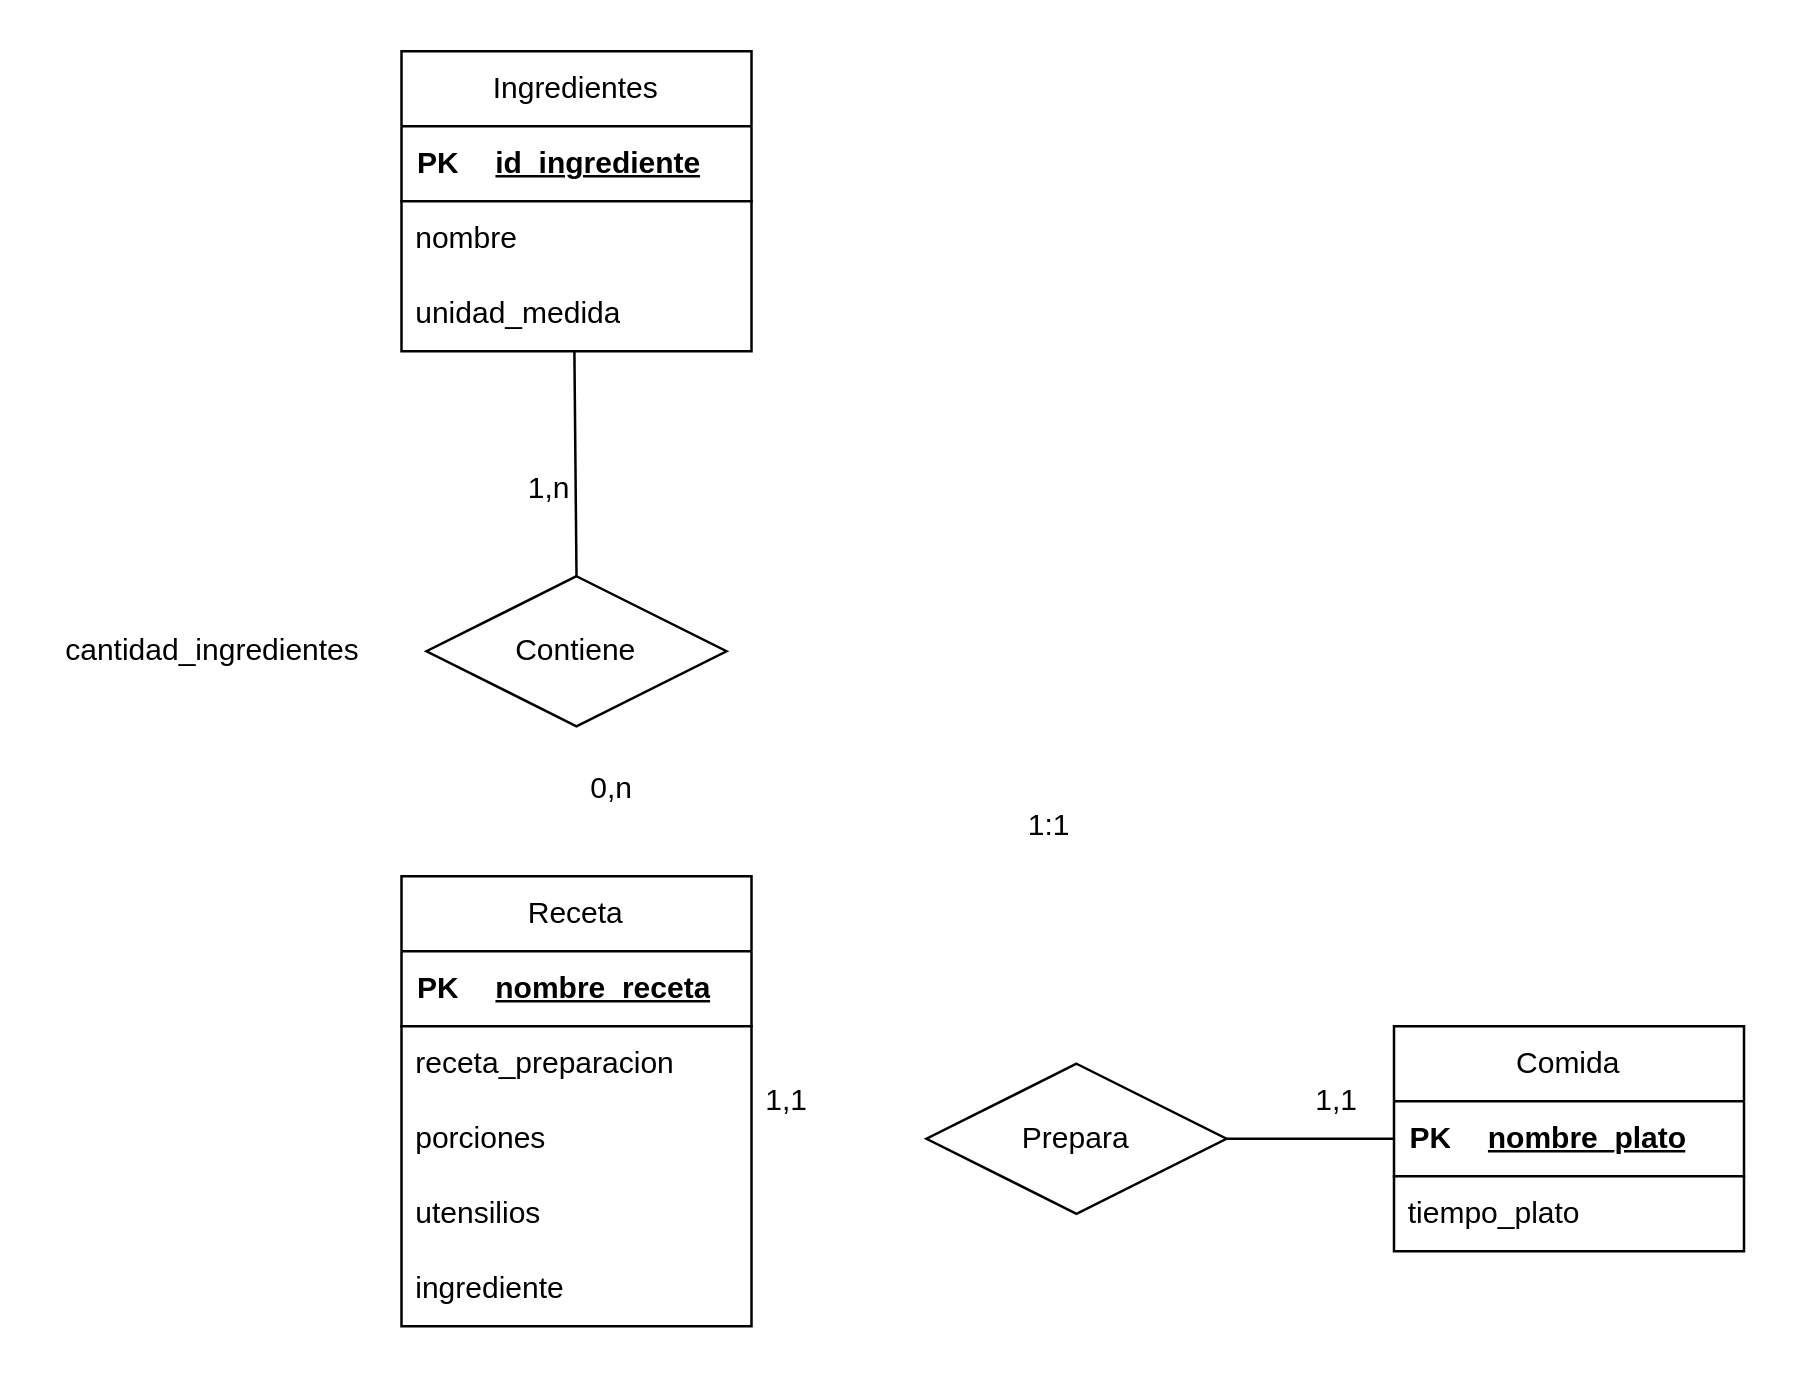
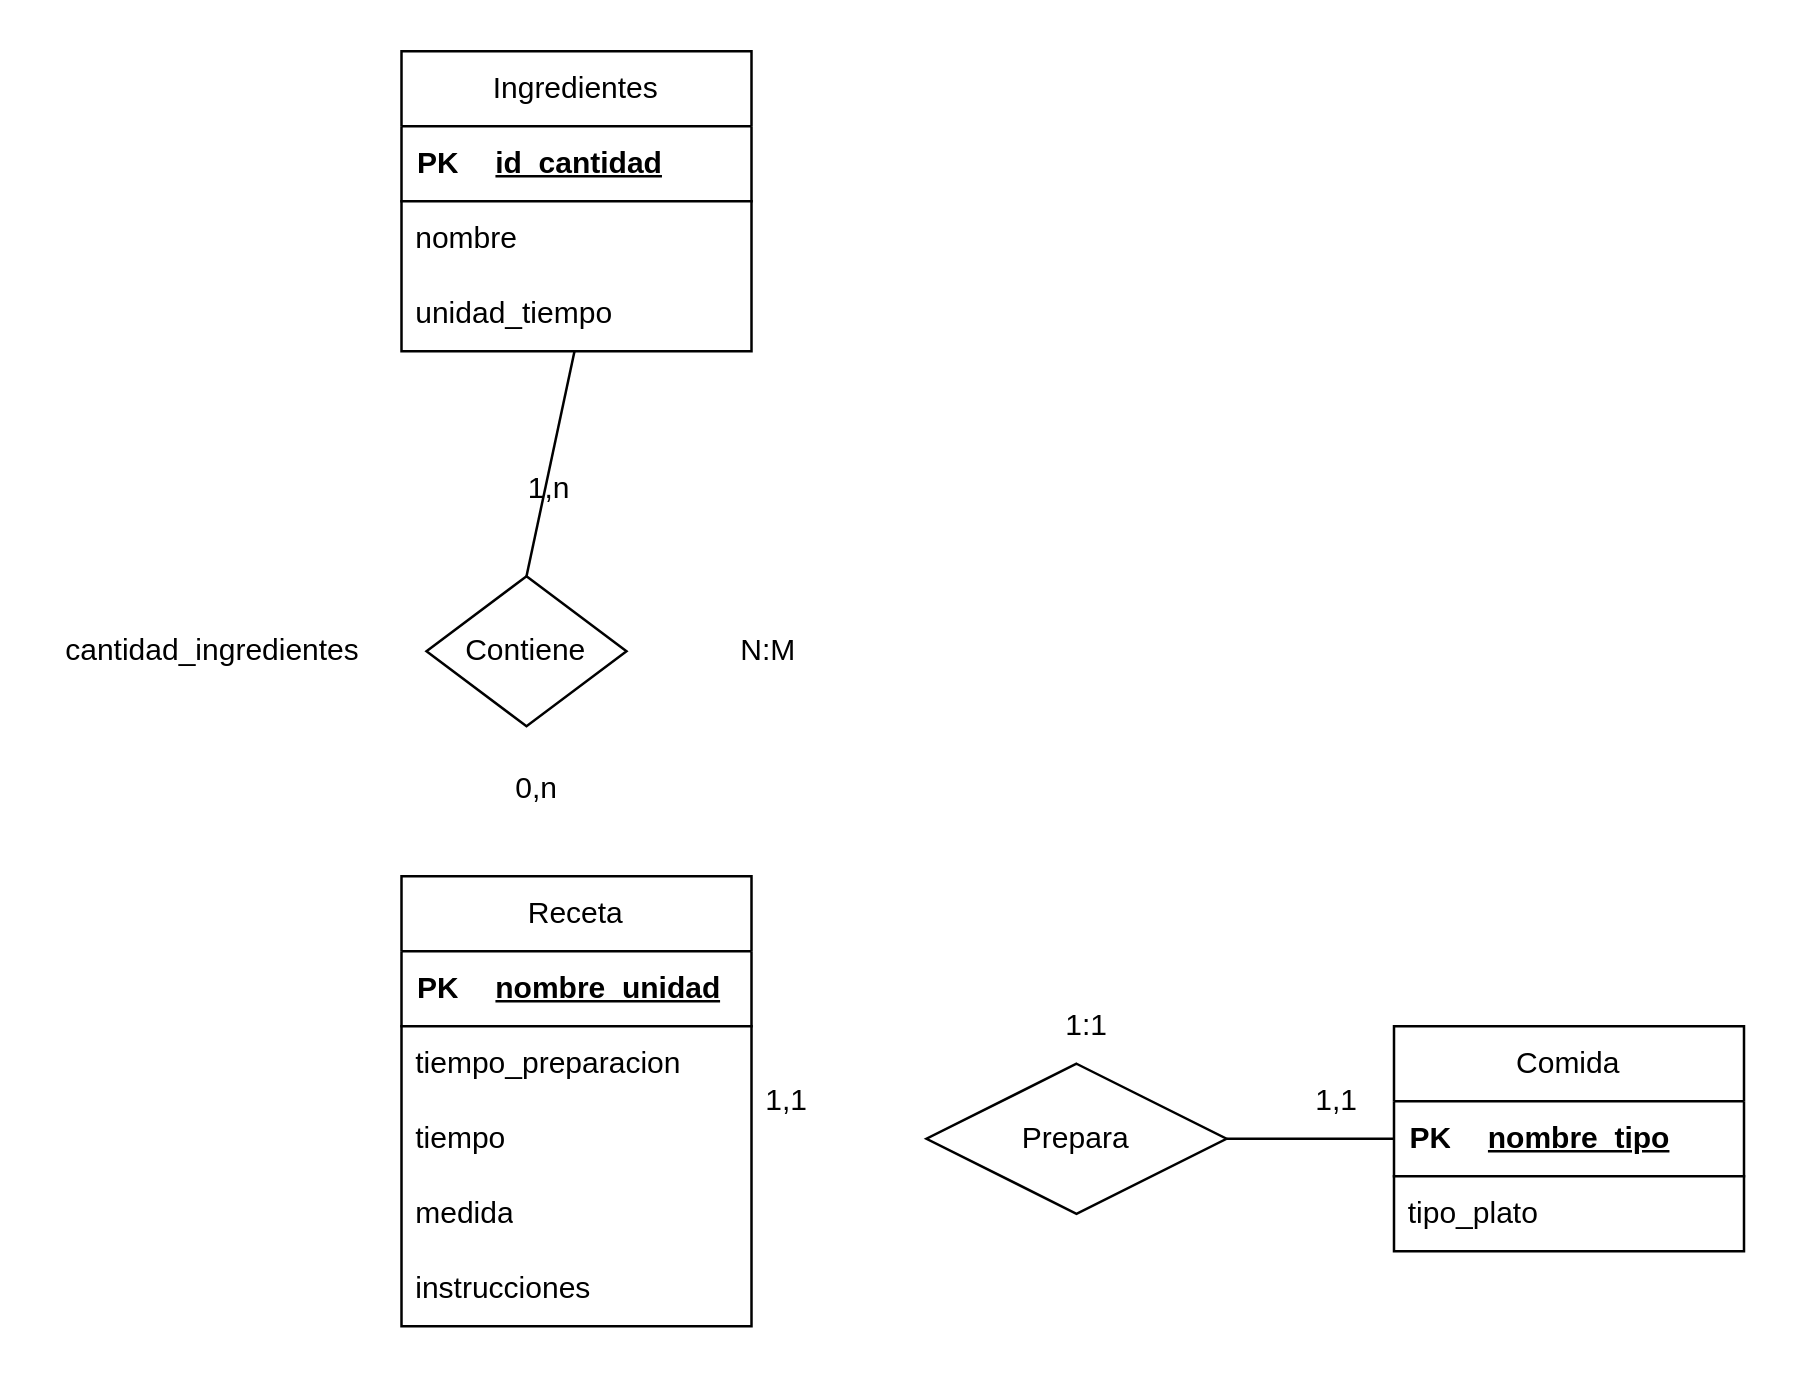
  <mxCell id="0" />
  <mxCell id="1" parent="0" />
  <mxCell id="2" value="Receta" style="swimlane;fontStyle=0;childLayout=stackLayout;horizontal=1;startSize=30;horizontalStack=0;resizeParent=1;resizeParentMax=0;resizeLast=0;collapsible=1;marginBottom=0;whiteSpace=wrap;html=1;" vertex="1" parent="1"><mxGeometry x="160" y="350" width="140" height="180" as="geometry" /></mxCell>
  <mxCell id="3" value="" style="shape=table;startSize=0;container=1;collapsible=1;childLayout=tableLayout;fixedRows=1;rowLines=0;fontStyle=0;align=center;resizeLast=1;strokeColor=none;fillColor=none;collapsible=0;" vertex="1" parent="2"><mxGeometry y="30" width="140" height="30" as="geometry" /></mxCell>
  <mxCell id="4" value="" style="shape=tableRow;horizontal=0;startSize=0;swimlaneHead=0;swimlaneBody=0;fillColor=none;collapsible=0;dropTarget=0;points=[[0,0.5],[1,0.5]];portConstraint=eastwest;top=0;left=0;right=0;bottom=1;" vertex="1" parent="3"><mxGeometry width="140" height="30" as="geometry" /></mxCell>
  <mxCell id="5" value="PK" style="shape=partialRectangle;connectable=0;fillColor=none;top=0;left=0;bottom=0;right=0;fontStyle=1;overflow=hidden;whiteSpace=wrap;html=1;" vertex="1" parent="4"><mxGeometry width="30" height="30" as="geometry"><mxRectangle width="30" height="30" as="alternateBounds" /></mxGeometry></mxCell>
- <mxCell id="6" value="nombre_receta" style="shape=partialRectangle;connectable=0;fillColor=none;top=0;left=0;bottom=0;right=0;align=left;spacingLeft=6;fontStyle=5;overflow=hidden;whiteSpace=wrap;html=1;" vertex="1" parent="4"><mxGeometry x="30" width="110" height="30" as="geometry"><mxRectangle width="110" height="30" as="alternateBounds" /></mxGeometry></mxCell>
- <mxCell id="7" value="receta_preparacion" style="text;strokeColor=none;fillColor=none;align=left;verticalAlign=middle;spacingLeft=4;spacingRight=4;overflow=hidden;points=[[0,0.5],[1,0.5]];portConstraint=eastwest;rotatable=0;whiteSpace=wrap;html=1;" vertex="1" parent="2"><mxGeometry y="60" width="140" height="30" as="geometry" /></mxCell>
- <mxCell id="8" value="porciones" style="text;strokeColor=none;fillColor=none;align=left;verticalAlign=middle;spacingLeft=4;spacingRight=4;overflow=hidden;points=[[0,0.5],[1,0.5]];portConstraint=eastwest;rotatable=0;whiteSpace=wrap;html=1;" vertex="1" parent="2"><mxGeometry y="90" width="140" height="30" as="geometry" /></mxCell>
- <mxCell id="9" value="utensilios" style="text;strokeColor=none;fillColor=none;align=left;verticalAlign=middle;spacingLeft=4;spacingRight=4;overflow=hidden;points=[[0,0.5],[1,0.5]];portConstraint=eastwest;rotatable=0;whiteSpace=wrap;html=1;" vertex="1" parent="2"><mxGeometry y="120" width="140" height="30" as="geometry" /></mxCell>
- <mxCell id="10" value="ingrediente" style="text;strokeColor=none;fillColor=none;align=left;verticalAlign=middle;spacingLeft=4;spacingRight=4;overflow=hidden;points=[[0,0.5],[1,0.5]];portConstraint=eastwest;rotatable=0;whiteSpace=wrap;html=1;" vertex="1" parent="2"><mxGeometry y="150" width="140" height="30" as="geometry" /></mxCell>
+ <mxCell id="6" value="nombre_unidad" style="shape=partialRectangle;connectable=0;fillColor=none;top=0;left=0;bottom=0;right=0;align=left;spacingLeft=6;fontStyle=5;overflow=hidden;whiteSpace=wrap;html=1;" vertex="1" parent="4"><mxGeometry x="30" width="110" height="30" as="geometry"><mxRectangle width="110" height="30" as="alternateBounds" /></mxGeometry></mxCell>
+ <mxCell id="7" value="tiempo_preparacion" style="text;strokeColor=none;fillColor=none;align=left;verticalAlign=middle;spacingLeft=4;spacingRight=4;overflow=hidden;points=[[0,0.5],[1,0.5]];portConstraint=eastwest;rotatable=0;whiteSpace=wrap;html=1;" vertex="1" parent="2"><mxGeometry y="60" width="140" height="30" as="geometry" /></mxCell>
+ <mxCell id="8" value="tiempo" style="text;strokeColor=none;fillColor=none;align=left;verticalAlign=middle;spacingLeft=4;spacingRight=4;overflow=hidden;points=[[0,0.5],[1,0.5]];portConstraint=eastwest;rotatable=0;whiteSpace=wrap;html=1;" vertex="1" parent="2"><mxGeometry y="90" width="140" height="30" as="geometry" /></mxCell>
+ <mxCell id="9" value="medida" style="text;strokeColor=none;fillColor=none;align=left;verticalAlign=middle;spacingLeft=4;spacingRight=4;overflow=hidden;points=[[0,0.5],[1,0.5]];portConstraint=eastwest;rotatable=0;whiteSpace=wrap;html=1;" vertex="1" parent="2"><mxGeometry y="120" width="140" height="30" as="geometry" /></mxCell>
+ <mxCell id="10" value="instrucciones" style="text;strokeColor=none;fillColor=none;align=left;verticalAlign=middle;spacingLeft=4;spacingRight=4;overflow=hidden;points=[[0,0.5],[1,0.5]];portConstraint=eastwest;rotatable=0;whiteSpace=wrap;html=1;" vertex="1" parent="2"><mxGeometry y="150" width="140" height="30" as="geometry" /></mxCell>
  <mxCell id="11" value="Ingredientes" style="swimlane;fontStyle=0;childLayout=stackLayout;horizontal=1;startSize=30;horizontalStack=0;resizeParent=1;resizeParentMax=0;resizeLast=0;collapsible=1;marginBottom=0;whiteSpace=wrap;html=1;" vertex="1" parent="1"><mxGeometry x="160" y="20" width="140" height="120" as="geometry" /></mxCell>
  <mxCell id="12" value="" style="shape=table;startSize=0;container=1;collapsible=1;childLayout=tableLayout;fixedRows=1;rowLines=0;fontStyle=0;align=center;resizeLast=1;strokeColor=none;fillColor=none;collapsible=0;" vertex="1" parent="11"><mxGeometry y="30" width="140" height="30" as="geometry" /></mxCell>
  <mxCell id="13" value="" style="shape=tableRow;horizontal=0;startSize=0;swimlaneHead=0;swimlaneBody=0;fillColor=none;collapsible=0;dropTarget=0;points=[[0,0.5],[1,0.5]];portConstraint=eastwest;top=0;left=0;right=0;bottom=1;" vertex="1" parent="12"><mxGeometry width="140" height="30" as="geometry" /></mxCell>
  <mxCell id="14" value="PK" style="shape=partialRectangle;connectable=0;fillColor=none;top=0;left=0;bottom=0;right=0;fontStyle=1;overflow=hidden;whiteSpace=wrap;html=1;" vertex="1" parent="13"><mxGeometry width="30" height="30" as="geometry"><mxRectangle width="30" height="30" as="alternateBounds" /></mxGeometry></mxCell>
- <mxCell id="15" value="id_ingrediente" style="shape=partialRectangle;connectable=0;fillColor=none;top=0;left=0;bottom=0;right=0;align=left;spacingLeft=6;fontStyle=5;overflow=hidden;whiteSpace=wrap;html=1;" vertex="1" parent="13"><mxGeometry x="30" width="110" height="30" as="geometry"><mxRectangle width="110" height="30" as="alternateBounds" /></mxGeometry></mxCell>
+ <mxCell id="15" value="id_cantidad" style="shape=partialRectangle;connectable=0;fillColor=none;top=0;left=0;bottom=0;right=0;align=left;spacingLeft=6;fontStyle=5;overflow=hidden;whiteSpace=wrap;html=1;" vertex="1" parent="13"><mxGeometry x="30" width="110" height="30" as="geometry"><mxRectangle width="110" height="30" as="alternateBounds" /></mxGeometry></mxCell>
  <mxCell id="16" value="nombre" style="text;strokeColor=none;fillColor=none;align=left;verticalAlign=middle;spacingLeft=4;spacingRight=4;overflow=hidden;points=[[0,0.5],[1,0.5]];portConstraint=eastwest;rotatable=0;whiteSpace=wrap;html=1;" vertex="1" parent="11"><mxGeometry y="60" width="140" height="30" as="geometry" /></mxCell>
- <mxCell id="17" value="unidad_medida" style="text;strokeColor=none;fillColor=none;align=left;verticalAlign=middle;spacingLeft=4;spacingRight=4;overflow=hidden;points=[[0,0.5],[1,0.5]];portConstraint=eastwest;rotatable=0;whiteSpace=wrap;html=1;" vertex="1" parent="11"><mxGeometry y="90" width="140" height="30" as="geometry" /></mxCell>
+ <mxCell id="17" value="unidad_tiempo" style="text;strokeColor=none;fillColor=none;align=left;verticalAlign=middle;spacingLeft=4;spacingRight=4;overflow=hidden;points=[[0,0.5],[1,0.5]];portConstraint=eastwest;rotatable=0;whiteSpace=wrap;html=1;" vertex="1" parent="11"><mxGeometry y="90" width="140" height="30" as="geometry" /></mxCell>
  <mxCell id="18" value="Comida" style="swimlane;fontStyle=0;childLayout=stackLayout;horizontal=1;startSize=30;horizontalStack=0;resizeParent=1;resizeParentMax=0;resizeLast=0;collapsible=1;marginBottom=0;whiteSpace=wrap;html=1;" vertex="1" parent="1"><mxGeometry x="557" y="410" width="140" height="90" as="geometry" /></mxCell>
  <mxCell id="19" value="" style="shape=table;startSize=0;container=1;collapsible=1;childLayout=tableLayout;fixedRows=1;rowLines=0;fontStyle=0;align=center;resizeLast=1;strokeColor=none;fillColor=none;collapsible=0;" vertex="1" parent="18"><mxGeometry y="30" width="140" height="30" as="geometry" /></mxCell>
  <mxCell id="20" value="" style="shape=tableRow;horizontal=0;startSize=0;swimlaneHead=0;swimlaneBody=0;fillColor=none;collapsible=0;dropTarget=0;points=[[0,0.5],[1,0.5]];portConstraint=eastwest;top=0;left=0;right=0;bottom=1;" vertex="1" parent="19"><mxGeometry width="140" height="30" as="geometry" /></mxCell>
  <mxCell id="21" value="PK" style="shape=partialRectangle;connectable=0;fillColor=none;top=0;left=0;bottom=0;right=0;fontStyle=1;overflow=hidden;whiteSpace=wrap;html=1;" vertex="1" parent="20"><mxGeometry width="30" height="30" as="geometry"><mxRectangle width="30" height="30" as="alternateBounds" /></mxGeometry></mxCell>
- <mxCell id="22" value="nombre_plato" style="shape=partialRectangle;connectable=0;fillColor=none;top=0;left=0;bottom=0;right=0;align=left;spacingLeft=6;fontStyle=5;overflow=hidden;whiteSpace=wrap;html=1;" vertex="1" parent="20"><mxGeometry x="30" width="110" height="30" as="geometry"><mxRectangle width="110" height="30" as="alternateBounds" /></mxGeometry></mxCell>
- <mxCell id="23" value="tiempo_plato" style="text;strokeColor=none;fillColor=none;align=left;verticalAlign=middle;spacingLeft=4;spacingRight=4;overflow=hidden;points=[[0,0.5],[1,0.5]];portConstraint=eastwest;rotatable=0;whiteSpace=wrap;html=1;" vertex="1" parent="18"><mxGeometry y="60" width="140" height="30" as="geometry" /></mxCell>
- <mxCell id="24" value="Contiene" style="shape=rhombus;perimeter=rhombusPerimeter;whiteSpace=wrap;html=1;align=center;" vertex="1" parent="1"><mxGeometry x="170" y="230" width="120" height="60" as="geometry" /></mxCell>
+ <mxCell id="22" value="nombre_tipo" style="shape=partialRectangle;connectable=0;fillColor=none;top=0;left=0;bottom=0;right=0;align=left;spacingLeft=6;fontStyle=5;overflow=hidden;whiteSpace=wrap;html=1;" vertex="1" parent="20"><mxGeometry x="30" width="110" height="30" as="geometry"><mxRectangle width="110" height="30" as="alternateBounds" /></mxGeometry></mxCell>
+ <mxCell id="23" value="tipo_plato" style="text;strokeColor=none;fillColor=none;align=left;verticalAlign=middle;spacingLeft=4;spacingRight=4;overflow=hidden;points=[[0,0.5],[1,0.5]];portConstraint=eastwest;rotatable=0;whiteSpace=wrap;html=1;" vertex="1" parent="18"><mxGeometry y="60" width="140" height="30" as="geometry" /></mxCell>
+ <mxCell id="24" value="Contiene" style="shape=rhombus;perimeter=rhombusPerimeter;whiteSpace=wrap;html=1;align=center;" vertex="1" parent="1"><mxGeometry x="170" y="230" width="80" height="60" as="geometry" /></mxCell>
  <mxCell id="25" value="" style="endArrow=none;html=1;rounded=0;entryX=0.494;entryY=1.007;entryDx=0;entryDy=0;entryPerimeter=0;exitX=0.5;exitY=0;exitDx=0;exitDy=0;" edge="1" parent="1" source="24" target="17"><mxGeometry width="50" height="50" relative="1" as="geometry"><mxPoint x="160" y="240" as="sourcePoint" /><mxPoint x="210" y="190" as="targetPoint" /></mxGeometry></mxCell>
+ <mxCell id="26" value="N:M" style="text;strokeColor=none;fillColor=none;align=left;verticalAlign=middle;spacingLeft=4;spacingRight=4;overflow=hidden;points=[[0,0.5],[1,0.5]];portConstraint=eastwest;rotatable=0;whiteSpace=wrap;html=1;" vertex="1" parent="1"><mxGeometry x="290" y="245" width="140" height="30" as="geometry" /></mxCell>
  <mxCell id="27" value="1,n" style="text;strokeColor=none;fillColor=none;align=left;verticalAlign=middle;spacingLeft=4;spacingRight=4;overflow=hidden;points=[[0,0.5],[1,0.5]];portConstraint=eastwest;rotatable=0;whiteSpace=wrap;html=1;" vertex="1" parent="1"><mxGeometry x="205" y="180" width="140" height="30" as="geometry" /></mxCell>
- <mxCell id="28" value="0,n" style="text;strokeColor=none;fillColor=none;align=left;verticalAlign=middle;spacingLeft=4;spacingRight=4;overflow=hidden;points=[[0,0.5],[1,0.5]];portConstraint=eastwest;rotatable=0;whiteSpace=wrap;html=1;" vertex="1" parent="1"><mxGeometry x="230" y="300" width="140" height="30" as="geometry" /></mxCell>
+ <mxCell id="28" value="0,n" style="text;strokeColor=none;fillColor=none;align=left;verticalAlign=middle;spacingLeft=4;spacingRight=4;overflow=hidden;points=[[0,0.5],[1,0.5]];portConstraint=eastwest;rotatable=0;whiteSpace=wrap;html=1;" vertex="1" parent="1"><mxGeometry x="200" y="300" width="140" height="30" as="geometry" /></mxCell>
  <mxCell id="29" value="Prepara" style="shape=rhombus;perimeter=rhombusPerimeter;whiteSpace=wrap;html=1;align=center;" vertex="1" parent="1"><mxGeometry x="370" y="425" width="120" height="60" as="geometry" /></mxCell>
  <mxCell id="30" value="" style="endArrow=none;html=1;rounded=0;entryX=0;entryY=0.5;entryDx=0;entryDy=0;exitX=1;exitY=0.5;exitDx=0;exitDy=0;" edge="1" parent="1" source="29"><mxGeometry width="50" height="50" relative="1" as="geometry"><mxPoint x="250" y="370" as="sourcePoint" /><mxPoint x="557" y="455" as="targetPoint" /></mxGeometry></mxCell>
  <mxCell id="31" value="1,1" style="text;strokeColor=none;fillColor=none;align=left;verticalAlign=middle;spacingLeft=4;spacingRight=4;overflow=hidden;points=[[0,0.5],[1,0.5]];portConstraint=eastwest;rotatable=0;whiteSpace=wrap;html=1;" vertex="1" parent="1"><mxGeometry x="300" y="425" width="140" height="30" as="geometry" /></mxCell>
  <mxCell id="32" value="1,1" style="text;strokeColor=none;fillColor=none;align=left;verticalAlign=middle;spacingLeft=4;spacingRight=4;overflow=hidden;points=[[0,0.5],[1,0.5]];portConstraint=eastwest;rotatable=0;whiteSpace=wrap;html=1;" vertex="1" parent="1"><mxGeometry x="520" y="425" width="37" height="30" as="geometry" /></mxCell>
- <mxCell id="33" value="1:1" style="text;strokeColor=none;fillColor=none;align=left;verticalAlign=middle;spacingLeft=4;spacingRight=4;overflow=hidden;points=[[0,0.5],[1,0.5]];portConstraint=eastwest;rotatable=0;whiteSpace=wrap;html=1;" vertex="1" parent="1"><mxGeometry x="405" y="315" width="50" height="30" as="geometry" /></mxCell>
+ <mxCell id="33" value="1:1" style="text;strokeColor=none;fillColor=none;align=left;verticalAlign=middle;spacingLeft=4;spacingRight=4;overflow=hidden;points=[[0,0.5],[1,0.5]];portConstraint=eastwest;rotatable=0;whiteSpace=wrap;html=1;" vertex="1" parent="1"><mxGeometry x="420" y="395" width="50" height="30" as="geometry" /></mxCell>
  <mxCell id="34" value="cantidad_ingredientes" style="text;strokeColor=none;fillColor=none;align=left;verticalAlign=middle;spacingLeft=4;spacingRight=4;overflow=hidden;points=[[0,0.5],[1,0.5]];portConstraint=eastwest;rotatable=0;whiteSpace=wrap;html=1;" vertex="1" parent="1"><mxGeometry x="20" y="245" width="140" height="30" as="geometry" /></mxCell>
